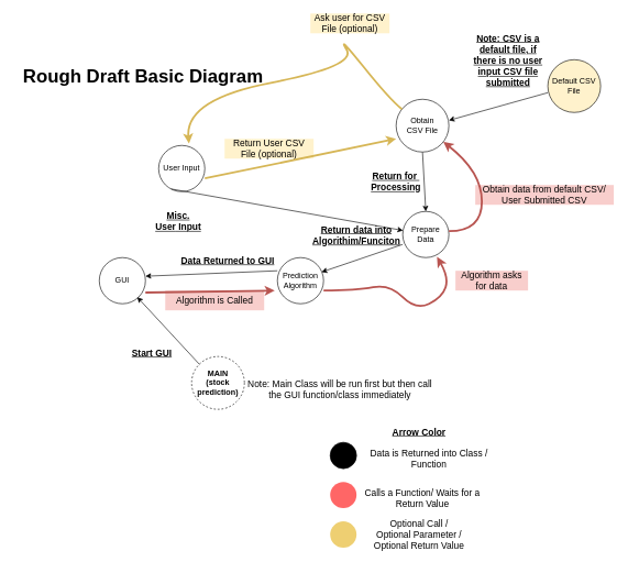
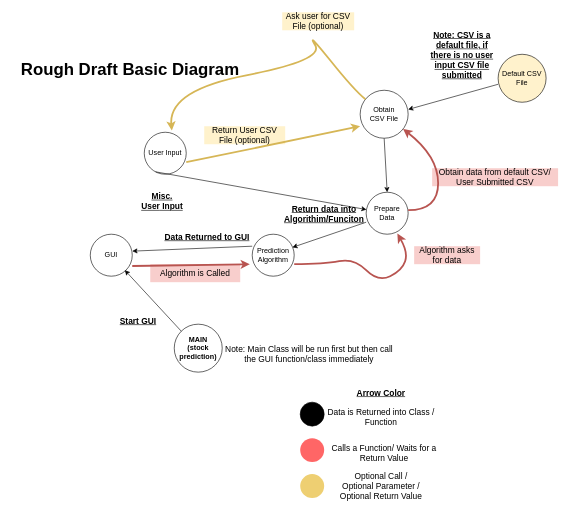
  <mxCell id="0" />
  <mxCell id="1" parent="0" />
- <mxCell id="2" value="&lt;b&gt;MAIN&lt;/b&gt;&lt;div&gt;&lt;b&gt;(stock prediction)&lt;/b&gt;&lt;/div&gt;" style="ellipse;whiteSpace=wrap;html=1;aspect=fixed;dashed=1;" parent="1" vertex="1"><mxGeometry x="290" y="540" width="80" height="80" as="geometry" /></mxCell>
+ <mxCell id="2" value="&lt;b&gt;MAIN&lt;/b&gt;&lt;div&gt;&lt;b&gt;(stock prediction)&lt;/b&gt;&lt;/div&gt;" style="ellipse;whiteSpace=wrap;html=1;aspect=fixed;" parent="1" vertex="1"><mxGeometry x="290" y="540" width="80" height="80" as="geometry" /></mxCell>
  <mxCell id="3" value="Prediction Algorithm" style="ellipse;whiteSpace=wrap;html=1;aspect=fixed;" parent="1" vertex="1"><mxGeometry x="420" y="390" width="70" height="70" as="geometry" /></mxCell>
  <mxCell id="4" value="" style="endArrow=classic;html=1;rounded=0;entryX=1;entryY=0.5;entryDx=0;entryDy=0;" parent="1" edge="1"><mxGeometry width="50" height="50" relative="1" as="geometry"><mxPoint x="420" y="410" as="sourcePoint" /><mxPoint x="220" y="418.24" as="targetPoint" /></mxGeometry></mxCell>
  <mxCell id="5" value="GUI" style="ellipse;whiteSpace=wrap;html=1;aspect=fixed;" parent="1" vertex="1"><mxGeometry x="150" y="390" width="70" height="70" as="geometry" /></mxCell>
  <mxCell id="6" value="" style="endArrow=classic;html=1;rounded=0;exitX=0;exitY=0;exitDx=0;exitDy=0;" parent="1" source="2" edge="1"><mxGeometry width="50" height="50" relative="1" as="geometry"><mxPoint x="290" y="548.27" as="sourcePoint" /><mxPoint x="207.6" y="449.995" as="targetPoint" /></mxGeometry></mxCell>
  <mxCell id="7" value="Prepare Data" style="ellipse;whiteSpace=wrap;html=1;aspect=fixed;" parent="1" vertex="1"><mxGeometry x="610" y="320" width="70" height="70" as="geometry" /></mxCell>
  <mxCell id="8" value="" style="endArrow=classic;html=1;rounded=0;entryX=0.957;entryY=0.314;entryDx=0;entryDy=0;entryPerimeter=0;" parent="1" target="3" edge="1"><mxGeometry width="50" height="50" relative="1" as="geometry"><mxPoint x="610" y="370" as="sourcePoint" /><mxPoint x="560" y="400" as="targetPoint" /></mxGeometry></mxCell>
  <mxCell id="9" value="" style="endArrow=classic;html=1;rounded=0;entryX=0.5;entryY=0;entryDx=0;entryDy=0;" parent="1" target="7" edge="1"><mxGeometry width="50" height="50" relative="1" as="geometry"><mxPoint x="640" y="230" as="sourcePoint" /><mxPoint x="690" y="180" as="targetPoint" /></mxGeometry></mxCell>
  <mxCell id="10" value="&amp;nbsp;Obtain&amp;nbsp;&lt;div&gt;CSV&amp;nbsp;&lt;span style=&quot;background-color: initial;&quot;&gt;File&lt;/span&gt;&lt;/div&gt;" style="ellipse;whiteSpace=wrap;html=1;aspect=fixed;" parent="1" vertex="1"><mxGeometry x="600" y="150" width="80" height="80" as="geometry" /></mxCell>
  <mxCell id="11" value="&lt;font style=&quot;font-size: 28px;&quot;&gt;&lt;b&gt;Rough Draft Basic Diagram&amp;nbsp;&lt;/b&gt;&lt;/font&gt;" style="text;html=1;align=center;verticalAlign=middle;resizable=0;points=[];autosize=1;strokeColor=none;fillColor=none;" parent="1" vertex="1"><mxGeometry x="20" y="90" width="400" height="50" as="geometry" /></mxCell>
  <mxCell id="12" value="User Input" style="ellipse;whiteSpace=wrap;html=1;aspect=fixed;" parent="1" vertex="1"><mxGeometry x="240" y="220" width="70" height="70" as="geometry" /></mxCell>
  <mxCell id="13" value="" style="endArrow=classic;html=1;rounded=0;exitX=0.271;exitY=0.943;exitDx=0;exitDy=0;exitPerimeter=0;" parent="1" source="12" target="7" edge="1"><mxGeometry width="50" height="50" relative="1" as="geometry"><mxPoint x="260" y="280" as="sourcePoint" /><mxPoint x="200" y="330" as="targetPoint" /></mxGeometry></mxCell>
  <mxCell id="14" value="&lt;u&gt;&lt;b&gt;&lt;font style=&quot;font-size: 14px;&quot;&gt;Misc. User&lt;/font&gt;&lt;span style=&quot;font-size: 14px; background-color: initial;&quot;&gt;&amp;nbsp;Input&lt;/span&gt;&lt;/b&gt;&lt;/u&gt;" style="text;html=1;align=center;verticalAlign=middle;whiteSpace=wrap;rounded=0;" parent="1" vertex="1"><mxGeometry x="220" y="320" width="100" height="30" as="geometry" /></mxCell>
  <mxCell id="15" value="&lt;b&gt;&lt;font style=&quot;font-size: 14px;&quot;&gt;&lt;u&gt;Return&lt;/u&gt;&lt;/font&gt;&lt;u style=&quot;font-size: 14px; background-color: initial;&quot;&gt;&amp;nbsp;data into Algorithim/Funciton&lt;/u&gt;&lt;/b&gt;&lt;div&gt;&lt;div style=&quot;font-size: 14px;&quot;&gt;&lt;br&gt;&lt;/div&gt;&lt;/div&gt;" style="text;html=1;align=center;verticalAlign=middle;whiteSpace=wrap;rounded=0;" parent="1" vertex="1"><mxGeometry x="480" y="350" width="120" height="30" as="geometry" /></mxCell>
- <mxCell id="16" value="&lt;font style=&quot;font-size: 14px;&quot;&gt;&lt;u&gt;&lt;b&gt;Return for&amp;nbsp;&lt;/b&gt;&lt;/u&gt;&lt;/font&gt;&lt;div&gt;&lt;font style=&quot;font-size: 14px;&quot;&gt;&lt;u&gt;&lt;b&gt;Processing&lt;/b&gt;&lt;/u&gt;&lt;/font&gt;&lt;/div&gt;" style="text;html=1;align=center;verticalAlign=middle;whiteSpace=wrap;rounded=0;" parent="1" vertex="1"><mxGeometry x="520" y="260" width="160" height="30" as="geometry" /></mxCell>
  <mxCell id="17" value="&lt;u style=&quot;font-size: 14px;&quot;&gt;&lt;b style=&quot;&quot;&gt;&lt;font style=&quot;font-size: 14px;&quot;&gt;Note: CSV is a default file, if there is no user input CSV file submitted&lt;/font&gt;&lt;/b&gt;&lt;/u&gt;&lt;div style=&quot;font-size: 14px;&quot;&gt;&lt;br&gt;&lt;/div&gt;" style="text;html=1;align=center;verticalAlign=middle;whiteSpace=wrap;rounded=0;" parent="1" vertex="1"><mxGeometry x="710" y="30" width="120" height="140" as="geometry" /></mxCell>
  <mxCell id="18" value="" style="curved=1;endArrow=classic;html=1;rounded=0;entryX=0.743;entryY=0.986;entryDx=0;entryDy=0;entryPerimeter=0;fillColor=#f8cecc;strokeColor=#b85450;strokeWidth=3;" parent="1" target="7" edge="1"><mxGeometry width="50" height="50" relative="1" as="geometry"><mxPoint x="490" y="440" as="sourcePoint" /><mxPoint x="540" y="390" as="targetPoint" /><Array as="points"><mxPoint x="540" y="440" /><mxPoint x="590" y="430" /><mxPoint x="630" y="470" /><mxPoint x="670" y="450" /><mxPoint x="680" y="420" /></Array></mxGeometry></mxCell>
  <mxCell id="19" value="&lt;font style=&quot;font-size: 14px;&quot;&gt;Algorithm asks for data&lt;/font&gt;" style="text;html=1;align=center;verticalAlign=middle;whiteSpace=wrap;rounded=0;fillColor=#f8cecc;strokeColor=none;" parent="1" vertex="1"><mxGeometry x="690" y="410" width="110" height="30" as="geometry" /></mxCell>
  <mxCell id="20" value="&lt;font style=&quot;font-size: 14px;&quot;&gt;Obtain data from default CSV/ User Submitted CSV&lt;/font&gt;" style="text;html=1;align=center;verticalAlign=middle;whiteSpace=wrap;rounded=0;fillColor=#f8cecc;strokeColor=none;" parent="1" vertex="1"><mxGeometry x="720" y="280" width="210" height="30" as="geometry" /></mxCell>
  <mxCell id="21" value="" style="curved=1;endArrow=classic;html=1;rounded=0;fillColor=#f8cecc;strokeColor=#b85450;strokeWidth=3;" parent="1" target="10" edge="1"><mxGeometry width="50" height="50" relative="1" as="geometry"><mxPoint x="680" y="350" as="sourcePoint" /><mxPoint x="730" y="300" as="targetPoint" /><Array as="points"><mxPoint x="730" y="350" /><mxPoint x="730" y="260" /></Array></mxGeometry></mxCell>
  <mxCell id="22" value="" style="curved=1;endArrow=classic;html=1;rounded=0;entryX=0.657;entryY=-0.043;entryDx=0;entryDy=0;entryPerimeter=0;strokeWidth=3;fillColor=#fff2cc;strokeColor=#d6b656;" parent="1" source="10" target="12" edge="1"><mxGeometry width="50" height="50" relative="1" as="geometry"><mxPoint x="540" y="150" as="sourcePoint" /><mxPoint x="590" y="100" as="targetPoint" /><Array as="points"><mxPoint x="590" y="150" /><mxPoint x="510" y="50" /><mxPoint x="540" y="100" /><mxPoint x="280" y="150" /></Array></mxGeometry></mxCell>
  <mxCell id="23" value="&lt;font style=&quot;font-size: 14px;&quot;&gt;Ask user for CSV File (optional)&lt;/font&gt;" style="text;html=1;align=center;verticalAlign=middle;whiteSpace=wrap;rounded=0;fillColor=#fff2cc;strokeColor=none;" parent="1" vertex="1"><mxGeometry x="470" y="20" width="120" height="30" as="geometry" /></mxCell>
  <mxCell id="24" value="Default CSV&lt;div&gt;File&lt;/div&gt;" style="ellipse;whiteSpace=wrap;html=1;aspect=fixed;fillColor=#fff2cc;" parent="1" vertex="1"><mxGeometry x="830" y="90" width="80" height="80" as="geometry" /></mxCell>
  <mxCell id="25" value="" style="endArrow=classic;html=1;rounded=0;entryX=1;entryY=0.4;entryDx=0;entryDy=0;entryPerimeter=0;" parent="1" target="10" edge="1"><mxGeometry width="50" height="50" relative="1" as="geometry"><mxPoint x="830" y="140" as="sourcePoint" /><mxPoint x="690" y="180" as="targetPoint" /></mxGeometry></mxCell>
  <mxCell id="26" value="" style="ellipse;shape=doubleEllipse;whiteSpace=wrap;html=1;aspect=fixed;fillColor=#FF6666;strokeColor=none;" parent="1" vertex="1"><mxGeometry x="500" y="730" width="40" height="40" as="geometry" /></mxCell>
  <mxCell id="27" value="&lt;font style=&quot;font-size: 14px;&quot;&gt;Calls a Function/ Waits for a Return Value&lt;/font&gt;" style="text;html=1;align=center;verticalAlign=middle;whiteSpace=wrap;rounded=0;" parent="1" vertex="1"><mxGeometry x="540" y="740" width="200" height="30" as="geometry" /></mxCell>
  <mxCell id="28" value="" style="ellipse;shape=doubleEllipse;whiteSpace=wrap;html=1;aspect=fixed;fillColor=#000000;" parent="1" vertex="1"><mxGeometry x="500" y="670" width="40" height="40" as="geometry" /></mxCell>
- <mxCell id="29" value="&lt;font style=&quot;font-size: 14px;&quot;&gt;Data is Returned into Class / Function&lt;/font&gt;" style="text;html=1;align=center;verticalAlign=middle;whiteSpace=wrap;rounded=0;" parent="1" vertex="1"><mxGeometry x="555" y="680" width="190" height="30" as="geometry" /></mxCell>
+ <mxCell id="29" value="&lt;font style=&quot;font-size: 14px;&quot;&gt;Data is Returned into Class / Function&lt;/font&gt;" style="text;html=1;align=center;verticalAlign=middle;whiteSpace=wrap;rounded=0;" parent="1" vertex="1"><mxGeometry x="540" y="680" width="190" height="30" as="geometry" /></mxCell>
  <mxCell id="30" value="&lt;font style=&quot;font-size: 14px;&quot;&gt;&lt;u&gt;&lt;b&gt;Arrow Color&lt;/b&gt;&lt;/u&gt;&lt;/font&gt;" style="text;html=1;align=center;verticalAlign=middle;whiteSpace=wrap;rounded=0;" parent="1" vertex="1"><mxGeometry x="550" y="640" width="170" height="30" as="geometry" /></mxCell>
  <mxCell id="31" value="&lt;span style=&quot;font-size: 14px;&quot;&gt;Algorithm is Called&lt;/span&gt;" style="text;html=1;align=center;verticalAlign=middle;whiteSpace=wrap;rounded=0;fillColor=#f8cecc;strokeColor=none;" parent="1" vertex="1"><mxGeometry x="250" y="440" width="150" height="30" as="geometry" /></mxCell>
  <mxCell id="32" value="" style="ellipse;shape=doubleEllipse;whiteSpace=wrap;html=1;aspect=fixed;fillColor=#eecf72;strokeColor=none;" parent="1" vertex="1"><mxGeometry x="500" y="790" width="40" height="40" as="geometry" /></mxCell>
  <mxCell id="33" value="&lt;font style=&quot;font-size: 14px;&quot;&gt;Optional Call / Optional&amp;nbsp;&lt;span style=&quot;background-color: initial;&quot;&gt;Parameter / Optional Return Value&lt;/span&gt;&lt;/font&gt;" style="text;html=1;align=center;verticalAlign=middle;whiteSpace=wrap;rounded=0;" parent="1" vertex="1"><mxGeometry x="550" y="795" width="170" height="30" as="geometry" /></mxCell>
  <mxCell id="34" value="&lt;font style=&quot;font-size: 14px;&quot;&gt;Return User CSV File (optional)&lt;/font&gt;" style="text;html=1;align=center;verticalAlign=middle;whiteSpace=wrap;rounded=0;rotation=0;fillColor=#fff2cc;strokeColor=none;" parent="1" vertex="1"><mxGeometry x="340" y="210" width="135" height="30" as="geometry" /></mxCell>
  <mxCell id="35" value="" style="endArrow=classic;html=1;rounded=0;entryX=0;entryY=0.75;entryDx=0;entryDy=0;entryPerimeter=0;fillColor=#fff2cc;strokeColor=#d6b656;strokeWidth=3;" parent="1" target="10" edge="1"><mxGeometry width="50" height="50" relative="1" as="geometry"><mxPoint x="310" y="270" as="sourcePoint" /><mxPoint x="360" y="220" as="targetPoint" /></mxGeometry></mxCell>
  <mxCell id="36" value="&lt;font style=&quot;font-size: 14px;&quot;&gt;Note: Main Class will be run first but then call the GUI function/class immediately&lt;/font&gt;" style="text;html=1;align=center;verticalAlign=middle;whiteSpace=wrap;rounded=0;" parent="1" vertex="1"><mxGeometry x="370" y="550" width="290" height="80" as="geometry" /></mxCell>
  <mxCell id="37" value="" style="endArrow=classic;html=1;rounded=0;entryX=-0.057;entryY=0.386;entryDx=0;entryDy=0;entryPerimeter=0;fillColor=#f8cecc;strokeColor=#b85450;strokeWidth=3;" parent="1" edge="1"><mxGeometry width="50" height="50" relative="1" as="geometry"><mxPoint x="220" y="442.98" as="sourcePoint" /><mxPoint x="416.01" y="440" as="targetPoint" /></mxGeometry></mxCell>
  <mxCell id="38" value="&lt;font style=&quot;font-size: 14px;&quot;&gt;&lt;u&gt;&lt;b&gt;Data Returned to GUI&lt;/b&gt;&lt;/u&gt;&lt;/font&gt;" style="text;html=1;align=center;verticalAlign=middle;whiteSpace=wrap;rounded=0;" parent="1" vertex="1"><mxGeometry x="270" y="380" width="150" height="30" as="geometry" /></mxCell>
  <mxCell id="39" value="&lt;font style=&quot;font-size: 14px;&quot;&gt;&lt;u&gt;&lt;b&gt;Start GUI&lt;/b&gt;&lt;/u&gt;&lt;/font&gt;" style="text;html=1;align=center;verticalAlign=middle;whiteSpace=wrap;rounded=0;" parent="1" vertex="1"><mxGeometry x="180" y="520" width="100" height="30" as="geometry" /></mxCell>
